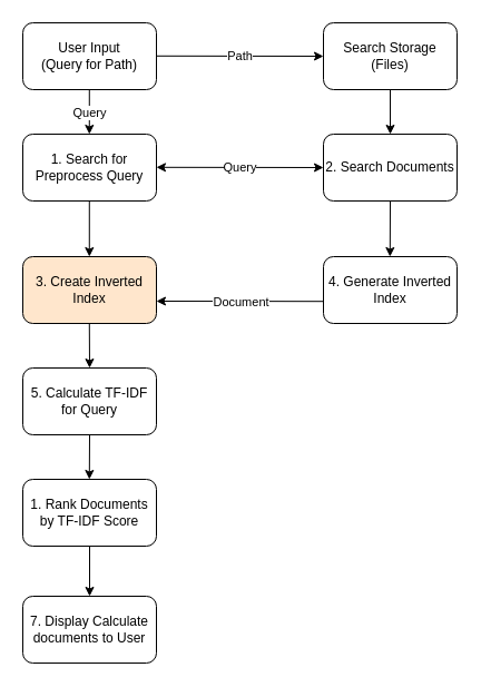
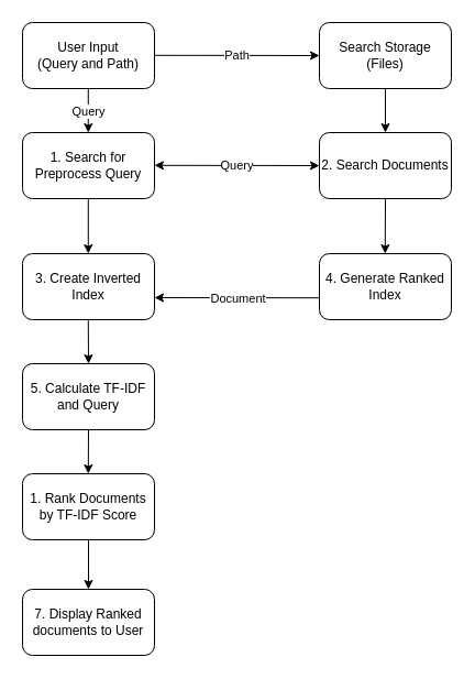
  <mxCell id="0" />
  <mxCell id="1" parent="0" />
- <mxCell id="2" value="User Input&lt;div&gt;(Query for Path)&lt;/div&gt;" style="rounded=1;whiteSpace=wrap;html=1;" vertex="1" parent="1"><mxGeometry x="20" y="20" width="120" height="60" as="geometry" /></mxCell>
- <mxCell id="3" value="4. Generate Inverted Index" style="rounded=1;whiteSpace=wrap;html=1;" vertex="1" parent="1"><mxGeometry x="290" y="230" width="120" height="60" as="geometry" /></mxCell>
+ <mxCell id="2" value="User Input&lt;div&gt;(Query and Path)&lt;/div&gt;" style="rounded=1;whiteSpace=wrap;html=1;" vertex="1" parent="1"><mxGeometry x="20" y="20" width="120" height="60" as="geometry" /></mxCell>
+ <mxCell id="3" value="4. Generate Ranked Index" style="rounded=1;whiteSpace=wrap;html=1;" vertex="1" parent="1"><mxGeometry x="290" y="230" width="120" height="60" as="geometry" /></mxCell>
  <mxCell id="4" value="2. Search Documents" style="rounded=1;whiteSpace=wrap;html=1;" vertex="1" parent="1"><mxGeometry x="290" y="120" width="120" height="60" as="geometry" /></mxCell>
  <mxCell id="5" value="Search Storage (Files)" style="rounded=1;whiteSpace=wrap;html=1;" vertex="1" parent="1"><mxGeometry x="290" y="20" width="120" height="60" as="geometry" /></mxCell>
- <mxCell id="6" value="&lt;span class=&quot;hljs-number&quot;&gt;7.&lt;/span&gt; Display Calculate documents &lt;span class=&quot;hljs-keyword&quot;&gt;to&lt;/span&gt; &lt;span class=&quot;hljs-keyword&quot;&gt;User&lt;/span&gt;" style="rounded=1;whiteSpace=wrap;html=1;" vertex="1" parent="1"><mxGeometry x="20" y="535" width="120" height="60" as="geometry" /></mxCell>
+ <mxCell id="6" value="&lt;span class=&quot;hljs-number&quot;&gt;7.&lt;/span&gt; Display Ranked documents &lt;span class=&quot;hljs-keyword&quot;&gt;to&lt;/span&gt; &lt;span class=&quot;hljs-keyword&quot;&gt;User&lt;/span&gt;" style="rounded=1;whiteSpace=wrap;html=1;" vertex="1" parent="1"><mxGeometry x="20" y="535" width="120" height="60" as="geometry" /></mxCell>
  <mxCell id="7" value="&lt;span class=&quot;hljs-number&quot;&gt;1.&lt;/span&gt; Rank Documents b&lt;span class=&quot;hljs-keyword&quot;&gt;y&lt;/span&gt; TF&lt;span class=&quot;hljs-operator&quot;&gt;-&lt;/span&gt;IDF Score" style="rounded=1;whiteSpace=wrap;html=1;" vertex="1" parent="1"><mxGeometry x="20" y="430" width="120" height="60" as="geometry" /></mxCell>
- <mxCell id="8" value="&lt;span class=&quot;hljs-number&quot;&gt;5.&lt;/span&gt; Calculate TF&lt;span class=&quot;hljs-operator&quot;&gt;-&lt;/span&gt;IDF for Query" style="rounded=1;whiteSpace=wrap;html=1;" vertex="1" parent="1"><mxGeometry x="20" y="330" width="120" height="60" as="geometry" /></mxCell>
- <mxCell id="9" value="&lt;span class=&quot;hljs-number&quot;&gt;3.&lt;/span&gt; &lt;span class=&quot;hljs-keyword&quot;&gt;Create&lt;/span&gt; Inverted Index" style="rounded=1;whiteSpace=wrap;html=1;fillColor=#ffe6cc;" vertex="1" parent="1"><mxGeometry x="20" y="230" width="120" height="60" as="geometry" /></mxCell>
+ <mxCell id="8" value="&lt;span class=&quot;hljs-number&quot;&gt;5.&lt;/span&gt; Calculate TF&lt;span class=&quot;hljs-operator&quot;&gt;-&lt;/span&gt;IDF and Query" style="rounded=1;whiteSpace=wrap;html=1;" vertex="1" parent="1"><mxGeometry x="20" y="330" width="120" height="60" as="geometry" /></mxCell>
+ <mxCell id="9" value="&lt;span class=&quot;hljs-number&quot;&gt;3.&lt;/span&gt; &lt;span class=&quot;hljs-keyword&quot;&gt;Create&lt;/span&gt; Inverted Index" style="rounded=1;whiteSpace=wrap;html=1;" vertex="1" parent="1"><mxGeometry x="20" y="230" width="120" height="60" as="geometry" /></mxCell>
  <mxCell id="10" value="1. Search for Preprocess Query" style="rounded=1;whiteSpace=wrap;html=1;" vertex="1" parent="1"><mxGeometry x="20" y="120" width="120" height="60" as="geometry" /></mxCell>
  <mxCell id="11" value="" style="endArrow=classic;html=1;rounded=0;entryX=0;entryY=0.5;entryDx=0;entryDy=0;" edge="1" parent="1" target="5"><mxGeometry relative="1" as="geometry"><mxPoint x="140" y="49.79" as="sourcePoint" /><mxPoint x="240" y="49.79" as="targetPoint" /></mxGeometry></mxCell>
  <mxCell id="12" value="Path" style="edgeLabel;resizable=0;html=1;;align=center;verticalAlign=middle;" connectable="0" vertex="1" parent="11"><mxGeometry relative="1" as="geometry" /></mxCell>
  <mxCell id="13" value="" style="endArrow=classic;html=1;rounded=0;" edge="1" parent="1"><mxGeometry relative="1" as="geometry"><mxPoint x="79.79" y="80" as="sourcePoint" /><mxPoint x="79.79" y="120" as="targetPoint" /></mxGeometry></mxCell>
  <mxCell id="14" value="Query" style="edgeLabel;resizable=0;html=1;;align=center;verticalAlign=middle;" connectable="0" vertex="1" parent="13"><mxGeometry relative="1" as="geometry" /></mxCell>
  <mxCell id="15" value="" style="endArrow=classic;startArrow=classic;html=1;rounded=0;entryX=0;entryY=0.5;entryDx=0;entryDy=0;" edge="1" parent="1" target="4"><mxGeometry relative="1" as="geometry"><mxPoint x="140" y="149.79" as="sourcePoint" /><mxPoint x="240" y="149.79" as="targetPoint" /></mxGeometry></mxCell>
  <mxCell id="16" value="Query" style="edgeLabel;resizable=0;html=1;;align=center;verticalAlign=middle;" connectable="0" vertex="1" parent="15"><mxGeometry relative="1" as="geometry" /></mxCell>
  <mxCell id="17" value="" style="endArrow=classic;html=1;rounded=0;entryX=0;entryY=0.5;entryDx=0;entryDy=0;" edge="1" parent="1"><mxGeometry relative="1" as="geometry"><mxPoint x="290" y="270.21" as="sourcePoint" /><mxPoint x="140" y="270" as="targetPoint" /></mxGeometry></mxCell>
  <mxCell id="18" value="Document" style="edgeLabel;resizable=0;html=1;;align=center;verticalAlign=middle;" connectable="0" vertex="1" parent="17"><mxGeometry relative="1" as="geometry" /></mxCell>
  <mxCell id="19" value="" style="endArrow=classic;html=1;rounded=0;" edge="1" parent="1"><mxGeometry width="50" height="50" relative="1" as="geometry"><mxPoint x="79.79" y="180" as="sourcePoint" /><mxPoint x="79.79" y="230" as="targetPoint" /></mxGeometry></mxCell>
  <mxCell id="20" value="" style="endArrow=classic;html=1;rounded=0;" edge="1" parent="1"><mxGeometry width="50" height="50" relative="1" as="geometry"><mxPoint x="79.79" y="290" as="sourcePoint" /><mxPoint x="80" y="330" as="targetPoint" /></mxGeometry></mxCell>
  <mxCell id="21" value="" style="endArrow=classic;html=1;rounded=0;" edge="1" parent="1"><mxGeometry width="50" height="50" relative="1" as="geometry"><mxPoint x="80" y="390" as="sourcePoint" /><mxPoint x="79.79" y="430" as="targetPoint" /></mxGeometry></mxCell>
  <mxCell id="22" value="" style="endArrow=classic;html=1;rounded=0;exitX=0.5;exitY=1;exitDx=0;exitDy=0;" edge="1" parent="1" source="7"><mxGeometry width="50" height="50" relative="1" as="geometry"><mxPoint x="80.21" y="495" as="sourcePoint" /><mxPoint x="80" y="535" as="targetPoint" /></mxGeometry></mxCell>
  <mxCell id="23" value="" style="endArrow=classic;html=1;rounded=0;exitX=0.5;exitY=1;exitDx=0;exitDy=0;" edge="1" parent="1" source="4"><mxGeometry width="50" height="50" relative="1" as="geometry"><mxPoint x="350" y="190" as="sourcePoint" /><mxPoint x="349.79" y="230" as="targetPoint" /></mxGeometry></mxCell>
  <mxCell id="24" value="" style="endArrow=classic;html=1;rounded=0;exitX=0.5;exitY=1;exitDx=0;exitDy=0;" edge="1" parent="1"><mxGeometry width="50" height="50" relative="1" as="geometry"><mxPoint x="350" y="80" as="sourcePoint" /><mxPoint x="350" y="120" as="targetPoint" /></mxGeometry></mxCell>
